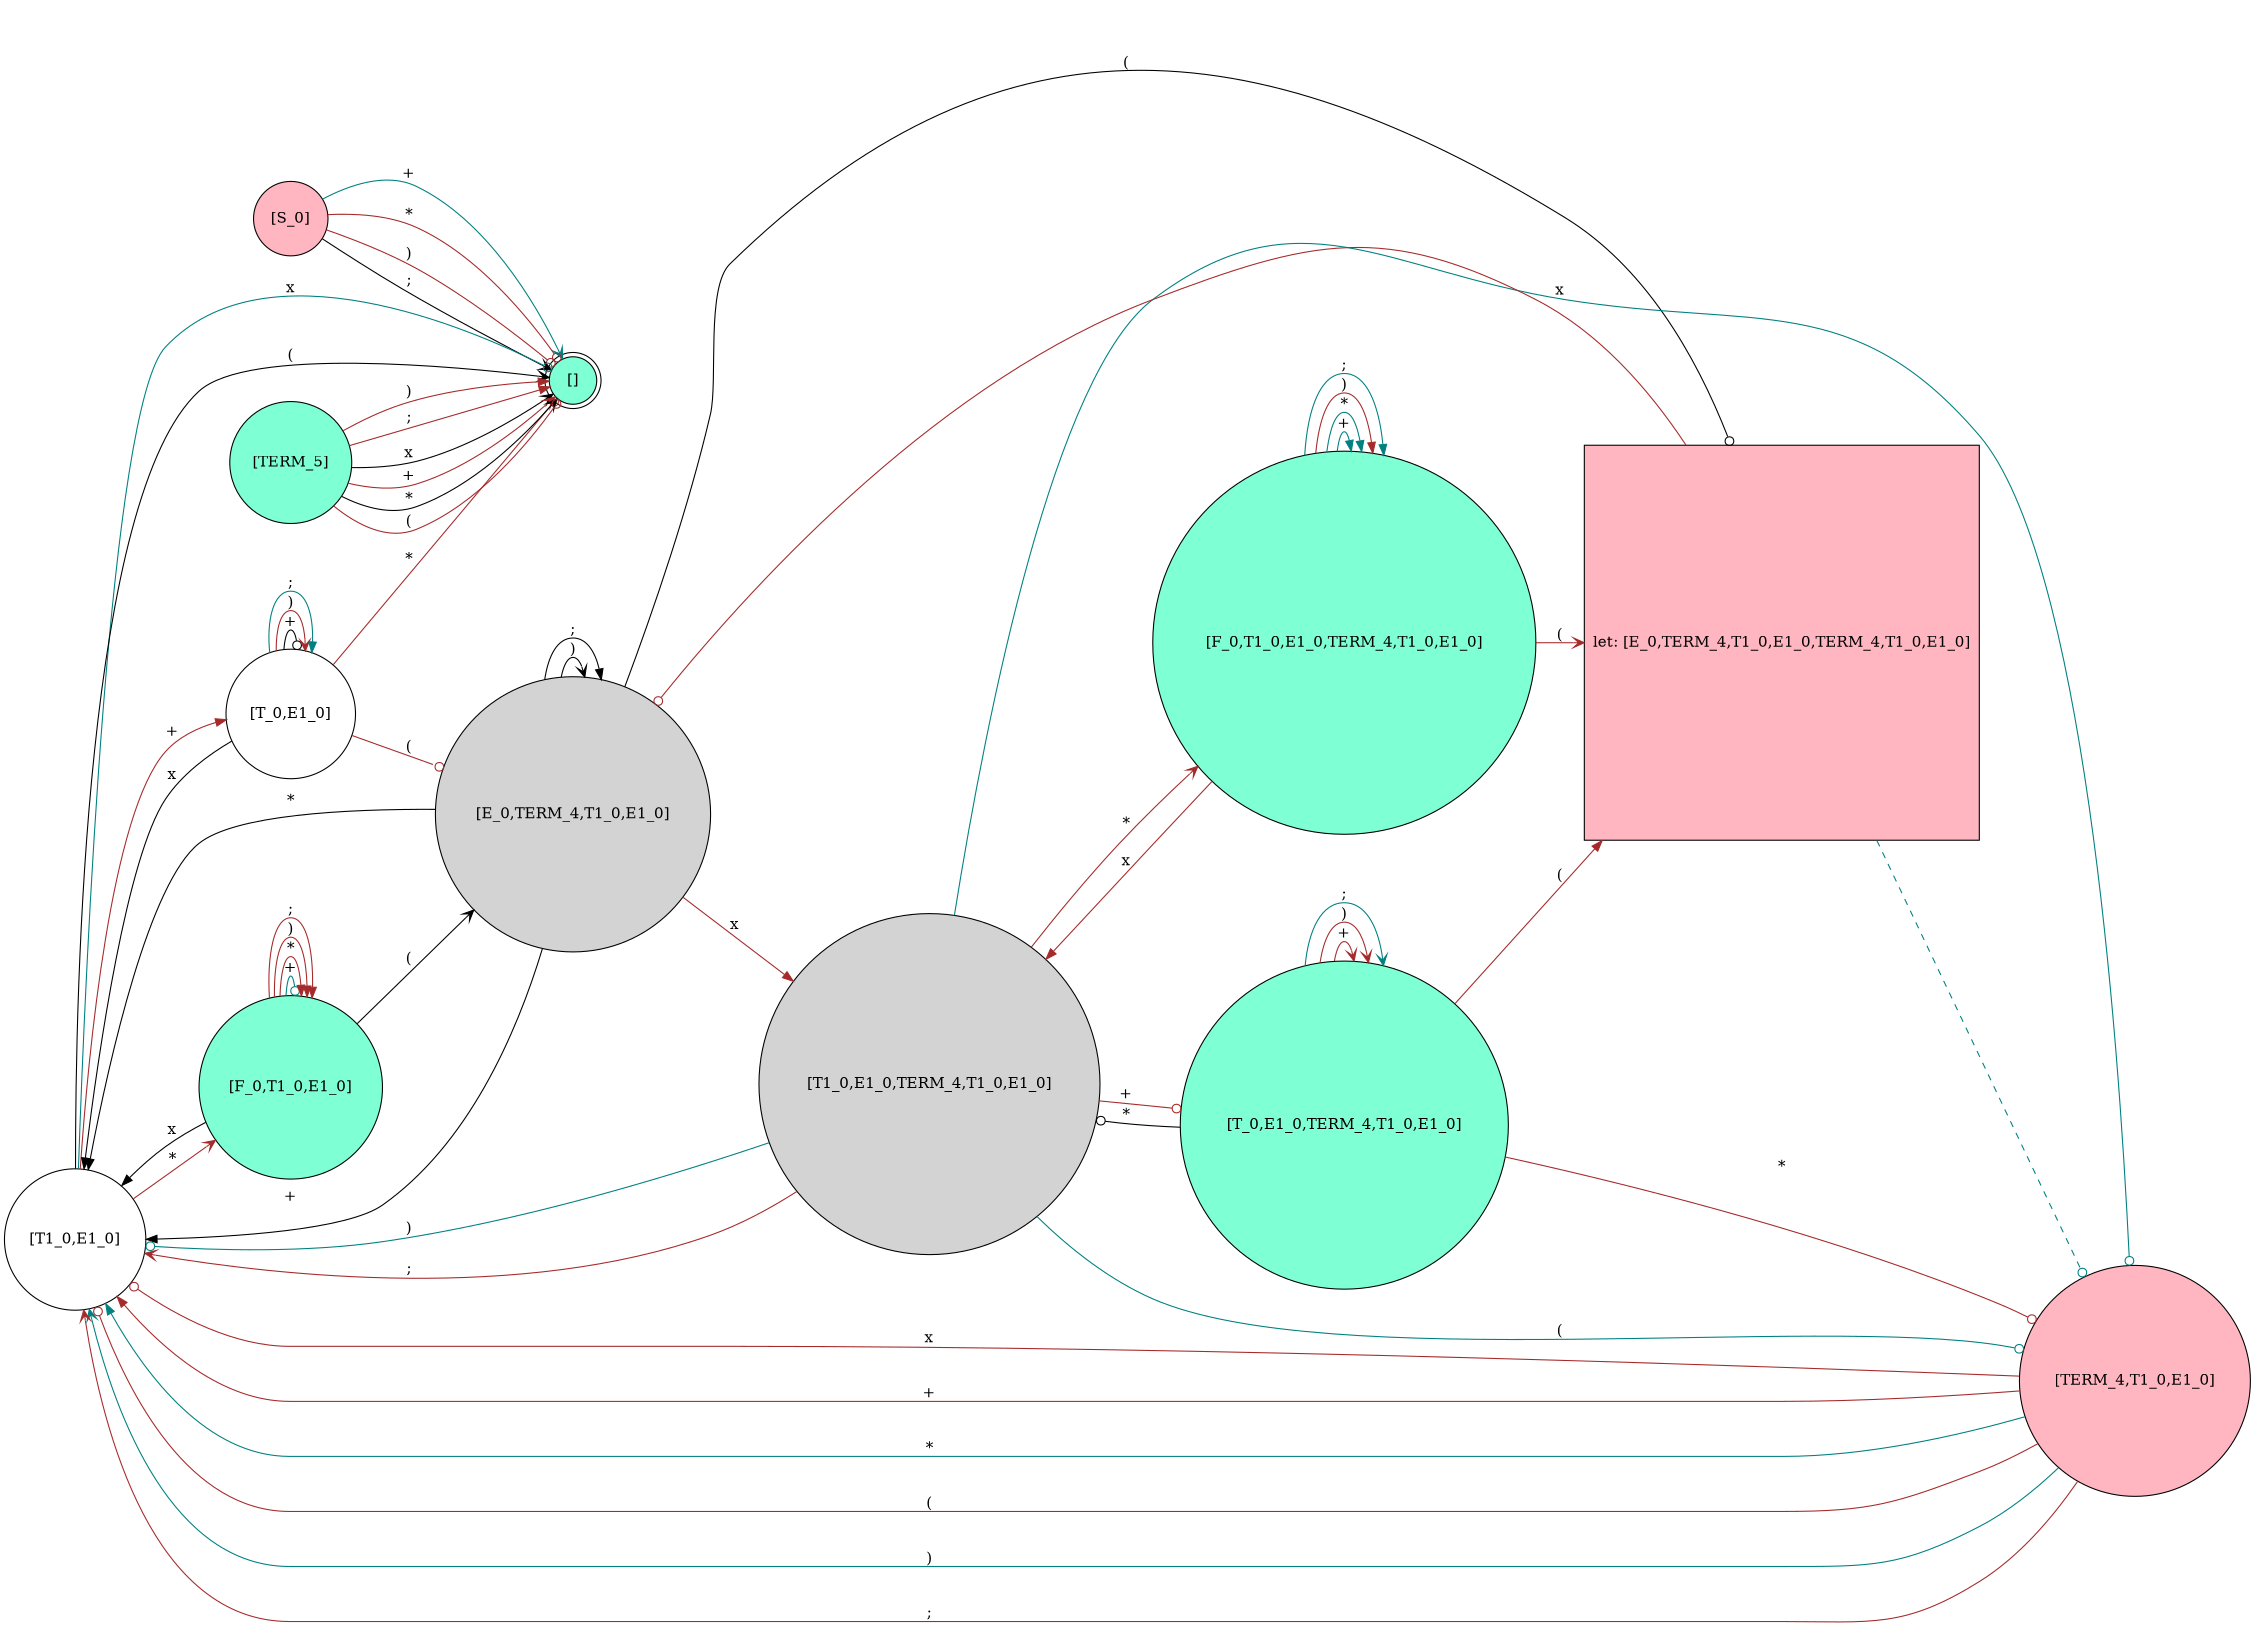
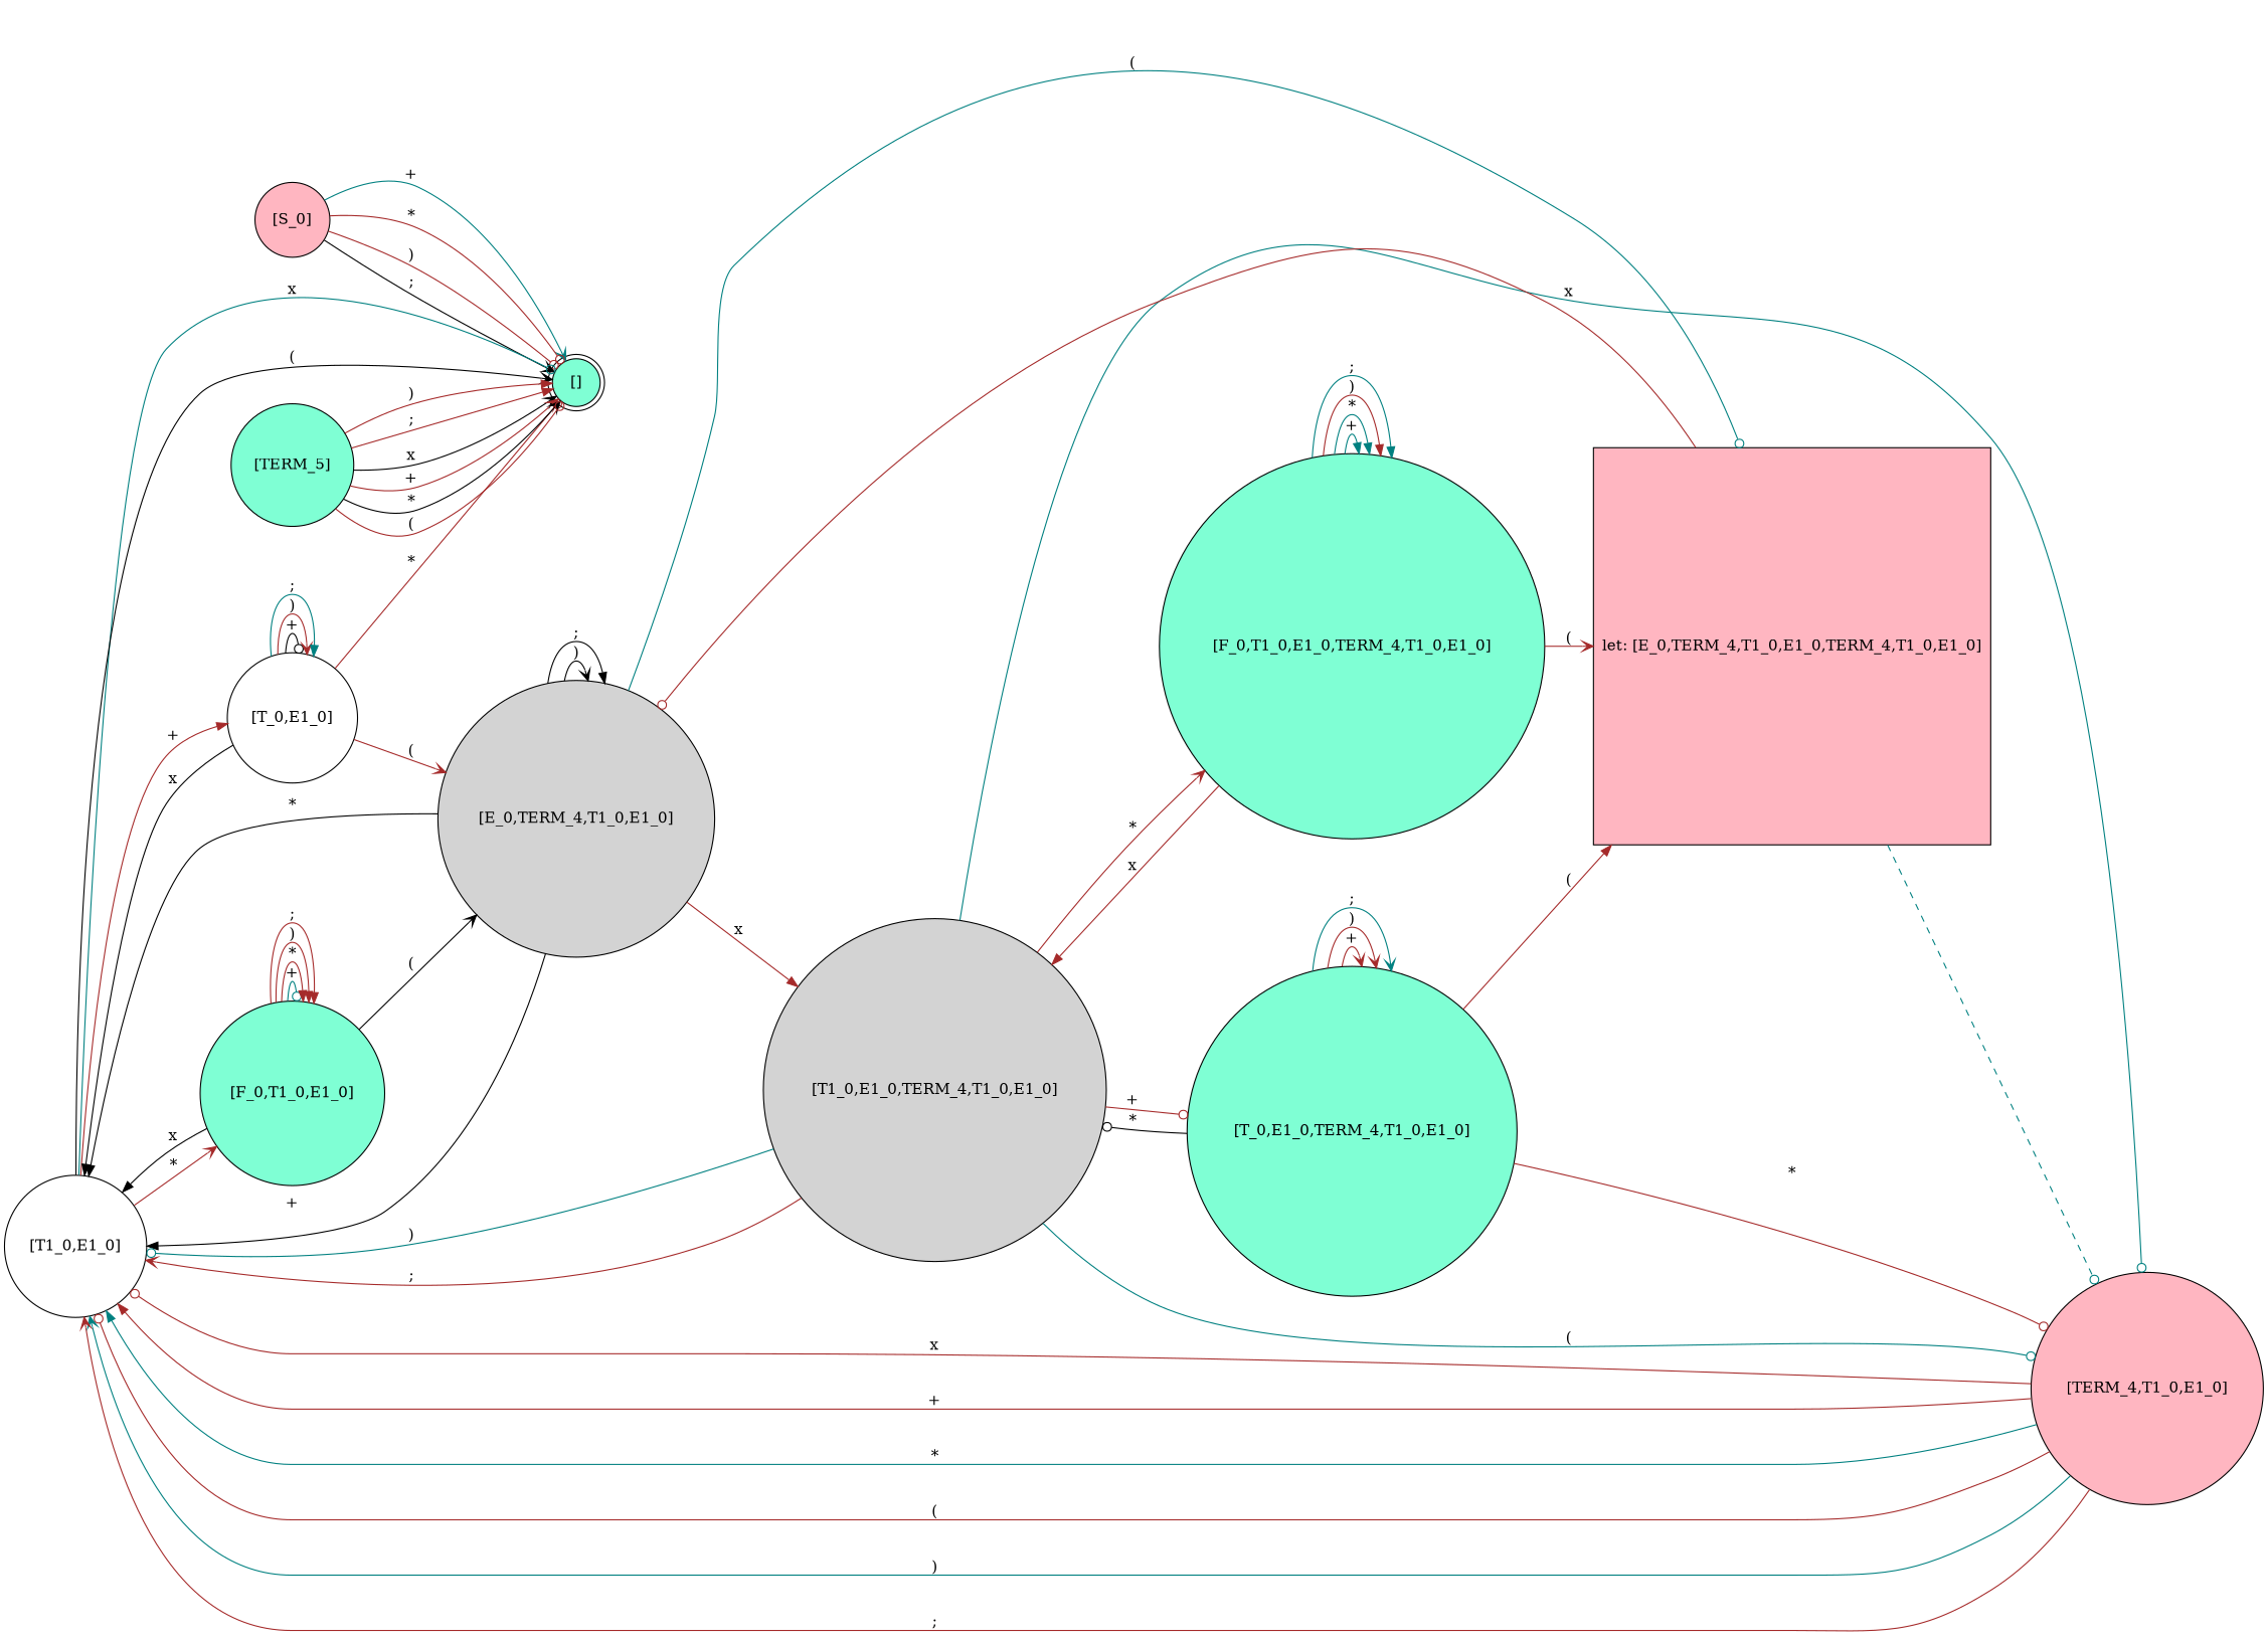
  digraph {
    rankdir=LR
    node [color=black fillcolor=aquamarine shape=circle style=filled]
    edge [arrowhead=normal color=brown]
    n1 [fillcolor=lightpink label="[S_0]"]
    n2 [label="[]" shape=doublecircle]
    n3 [fillcolor=lightgrey label="[E_0,TERM_4,T1_0,E1_0]"]
    n4 [fillcolor=lightgrey label="[T1_0,E1_0,TERM_4,T1_0,E1_0]"]
    n5 [fillcolor=white label="[T1_0,E1_0]"]
    n6 [fillcolor=lightpink label="let: [E_0,TERM_4,T1_0,E1_0,TERM_4,T1_0,E1_0]" shape=square]
    n7 [fillcolor=lightpink label="[TERM_4,T1_0,E1_0]"]
    n8 [label="[T_0,E1_0,TERM_4,T1_0,E1_0]"]
    n9 [label="[F_0,T1_0,E1_0,TERM_4,T1_0,E1_0]"]
    n10 [fillcolor=white label="[T_0,E1_0]"]
    n11 [label="[F_0,T1_0,E1_0]"]
    n12 [label="[TERM_5]"]
    n1 -> n2 [arrowhead=vee color=teal label="+"]
    n1 -> n2 [arrowhead=odot label="*"]
    n1 -> n2 [arrowhead=odot label=")"]
    n1 -> n2 [arrowhead=vee color=black label=";"]
    n3 -> n3 [arrowhead=vee color=black label=")"]
    n3 -> n3 [color=black label=";"]
    n3 -> n4 [label=x]
    n3 -> n5 [color=black label="+"]
    n3 -> n5 [color=black label="*"]
-   n3 -> n6 [arrowhead=odot color=black label="("]
+   n3 -> n6 [arrowhead=odot color=teal label="("]
    n4 -> n5 [arrowhead=odot color=teal label=")"]
    n4 -> n5 [arrowhead=vee label=";"]
    n4 -> n7 [arrowhead=odot color=teal label=x]
    n4 -> n7 [arrowhead=odot color=teal label="("]
    n4 -> n8 [arrowhead=odot label="+"]
    n4 -> n9 [arrowhead=vee label="*"]
    n5 -> n2 [arrowhead=odot color=teal label=x]
    n5 -> n2 [arrowhead=vee color=black label="("]
    n5 -> n10 [label="+"]
    n5 -> n11 [arrowhead=vee label="*"]
    n6 -> n3 [arrowhead=odot]
    n6 -> n7 [arrowhead=odot color=teal style=dashed]
    n7 -> n5 [arrowhead=odot label=x]
    n7 -> n5 [label="+"]
    n7 -> n5 [color=teal label="*"]
    n7 -> n5 [arrowhead=odot label="("]
    n7 -> n5 [arrowhead=vee color=teal label=")"]
    n7 -> n5 [arrowhead=vee label=";"]
    n8 -> n4 [arrowhead=odot color=black label="*"]
    n8 -> n6 [label="("]
    n8 -> n7 [arrowhead=odot label="*"]
    n8 -> n8 [arrowhead=vee label="+"]
    n8 -> n8 [arrowhead=vee label=")"]
    n8 -> n8 [arrowhead=vee color=teal label=";"]
    n9 -> n4 [label=x]
    n9 -> n6 [arrowhead=vee label="("]
    n9 -> n9 [color=teal label="+"]
    n9 -> n9 [color=teal label="*"]
    n9 -> n9 [label=")"]
    n9 -> n9 [color=teal label=";"]
    n10 -> n2 [arrowhead=odot label="*"]
-   n10 -> n3 [arrowhead=odot label="("]
+   n10 -> n3 [arrowhead=vee label="("]
    n10 -> n5 [color=black label=x]
    n10 -> n10 [arrowhead=odot color=black label="+"]
    n10 -> n10 [arrowhead=vee label=")"]
    n10 -> n10 [color=teal label=";"]
    n11 -> n3 [arrowhead=vee color=black label="("]
    n11 -> n5 [color=black label=x]
    n11 -> n11 [arrowhead=odot color=teal label="+"]
    n11 -> n11 [label="*"]
    n11 -> n11 [label=")"]
    n11 -> n11 [label=";"]
    n12 -> n2 [arrowhead=vee color=black label=x]
    n12 -> n2 [arrowhead=vee label="+"]
    n12 -> n2 [arrowhead=vee color=black label="*"]
    n12 -> n2 [arrowhead=odot label="("]
    n12 -> n2 [label=")"]
    n12 -> n2 [label=";"]
  }
